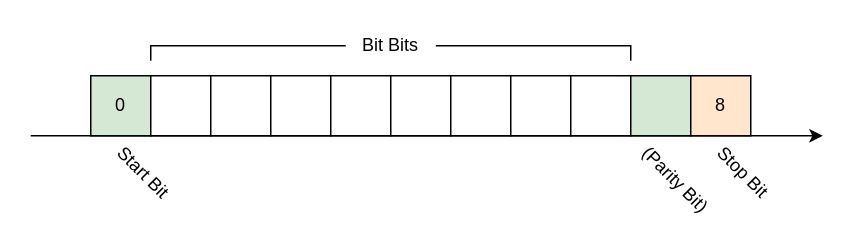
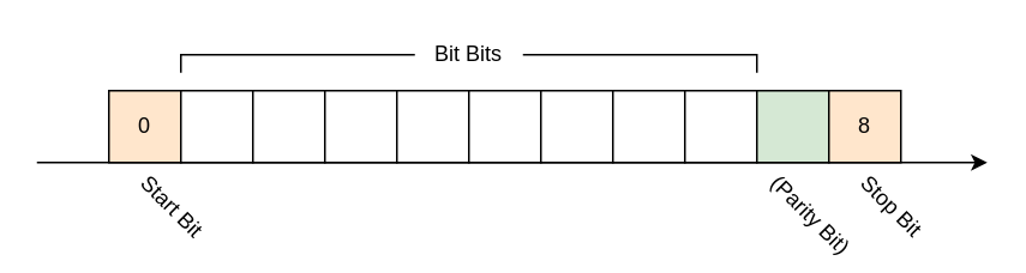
  <mxCell id="0" />
  <mxCell id="1" parent="0" />
- <mxCell id="2" value="0" style="rounded=0;whiteSpace=wrap;html=1;fillColor=#d5e8d4;strokeColor=#000000;" vertex="1" parent="1"><mxGeometry x="60" y="50" width="40" height="40" as="geometry" /></mxCell>
+ <mxCell id="2" value="0" style="rounded=0;whiteSpace=wrap;html=1;fillColor=#ffe6cc;strokeColor=#000000;" vertex="1" parent="1"><mxGeometry x="60" y="50" width="40" height="40" as="geometry" /></mxCell>
  <mxCell id="3" value="" style="rounded=0;whiteSpace=wrap;html=1;" vertex="1" parent="1"><mxGeometry x="100" y="50" width="40" height="40" as="geometry" /></mxCell>
  <mxCell id="4" value="" style="rounded=0;whiteSpace=wrap;html=1;" vertex="1" parent="1"><mxGeometry x="140" y="50" width="40" height="40" as="geometry" /></mxCell>
  <mxCell id="5" value="" style="rounded=0;whiteSpace=wrap;html=1;" vertex="1" parent="1"><mxGeometry x="180" y="50" width="40" height="40" as="geometry" /></mxCell>
  <mxCell id="6" value="" style="rounded=0;whiteSpace=wrap;html=1;" vertex="1" parent="1"><mxGeometry x="220" y="50" width="40" height="40" as="geometry" /></mxCell>
  <mxCell id="7" value="" style="rounded=0;whiteSpace=wrap;html=1;" vertex="1" parent="1"><mxGeometry x="260" y="50" width="40" height="40" as="geometry" /></mxCell>
  <mxCell id="8" value="" style="rounded=0;whiteSpace=wrap;html=1;" vertex="1" parent="1"><mxGeometry x="300" y="50" width="40" height="40" as="geometry" /></mxCell>
  <mxCell id="9" value="" style="rounded=0;whiteSpace=wrap;html=1;" vertex="1" parent="1"><mxGeometry x="340" y="50" width="40" height="40" as="geometry" /></mxCell>
  <mxCell id="10" value="" style="rounded=0;whiteSpace=wrap;html=1;" vertex="1" parent="1"><mxGeometry x="380" y="50" width="40" height="40" as="geometry" /></mxCell>
  <mxCell id="11" value="" style="rounded=0;whiteSpace=wrap;html=1;fillColor=#d5e8d4;strokeColor=#000000;" vertex="1" parent="1"><mxGeometry x="420" y="50" width="40" height="40" as="geometry" /></mxCell>
  <mxCell id="12" value="8" style="rounded=0;whiteSpace=wrap;html=1;fillColor=#ffe6cc;strokeColor=#000000;" vertex="1" parent="1"><mxGeometry x="460" y="50" width="40" height="40" as="geometry" /></mxCell>
  <mxCell id="13" value="" style="endArrow=classic;html=1;rounded=0;" edge="1" parent="1"><mxGeometry width="50" height="50" relative="1" as="geometry"><mxPoint x="20" y="90" as="sourcePoint" /><mxPoint x="548" y="90" as="targetPoint" /></mxGeometry></mxCell>
  <mxCell id="14" value="Start Bit" style="text;html=1;strokeColor=none;fillColor=none;align=left;verticalAlign=middle;whiteSpace=wrap;rounded=0;rotation=45;" vertex="1" parent="1"><mxGeometry x="70" y="110" width="60" height="20" as="geometry" /></mxCell>
  <mxCell id="15" value="Stop Bit" style="text;html=1;strokeColor=none;fillColor=none;align=left;verticalAlign=middle;whiteSpace=wrap;rounded=0;direction=west;rotation=45;" vertex="1" parent="1"><mxGeometry x="470" y="110" width="60" height="20" as="geometry" /></mxCell>
  <mxCell id="16" value="(Parity Bit)" style="text;html=1;strokeColor=none;fillColor=none;align=left;verticalAlign=middle;whiteSpace=wrap;rounded=0;rotation=45;" vertex="1" parent="1"><mxGeometry x="420" y="110" width="60" height="20" as="geometry" /></mxCell>
  <mxCell id="17" style="edgeStyle=orthogonalEdgeStyle;rounded=0;orthogonalLoop=1;jettySize=auto;html=1;exitX=1;exitY=0.5;exitDx=0;exitDy=0;endArrow=none;endFill=0;" edge="1" parent="1" source="18"><mxGeometry relative="1" as="geometry"><mxPoint x="420" y="40" as="targetPoint" /><Array as="points"><mxPoint x="420" y="30" /></Array></mxGeometry></mxCell>
  <mxCell id="18" value="Bit Bits" style="text;html=1;strokeColor=none;fillColor=none;align=center;verticalAlign=middle;whiteSpace=wrap;rounded=0;" vertex="1" parent="1"><mxGeometry x="230" y="20" width="60" height="20" as="geometry" /></mxCell>
  <mxCell id="19" value="" style="endArrow=none;html=1;rounded=0;entryX=0;entryY=0.5;entryDx=0;entryDy=0;" edge="1" parent="1" target="18"><mxGeometry width="50" height="50" relative="1" as="geometry"><mxPoint x="100" y="40" as="sourcePoint" /><mxPoint x="180" y="-40" as="targetPoint" /><Array as="points"><mxPoint x="100" y="30" /></Array></mxGeometry></mxCell>
